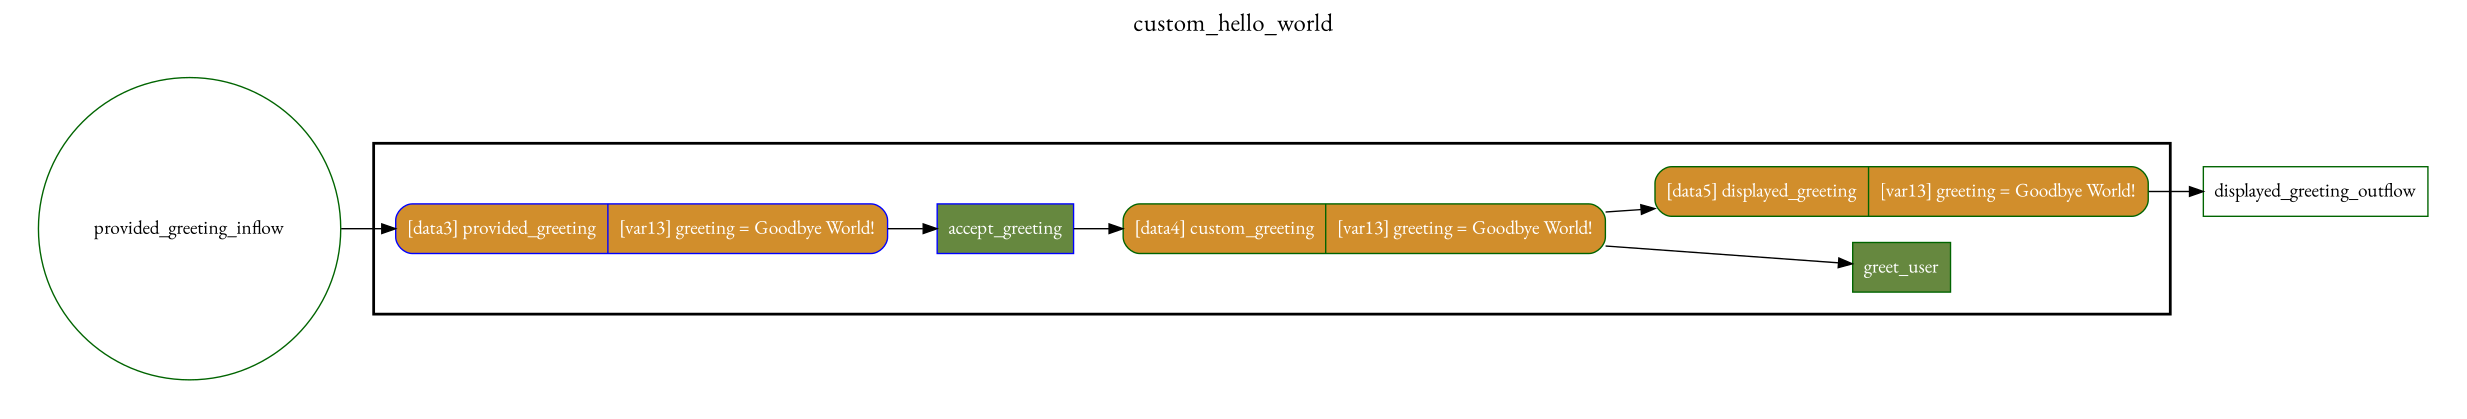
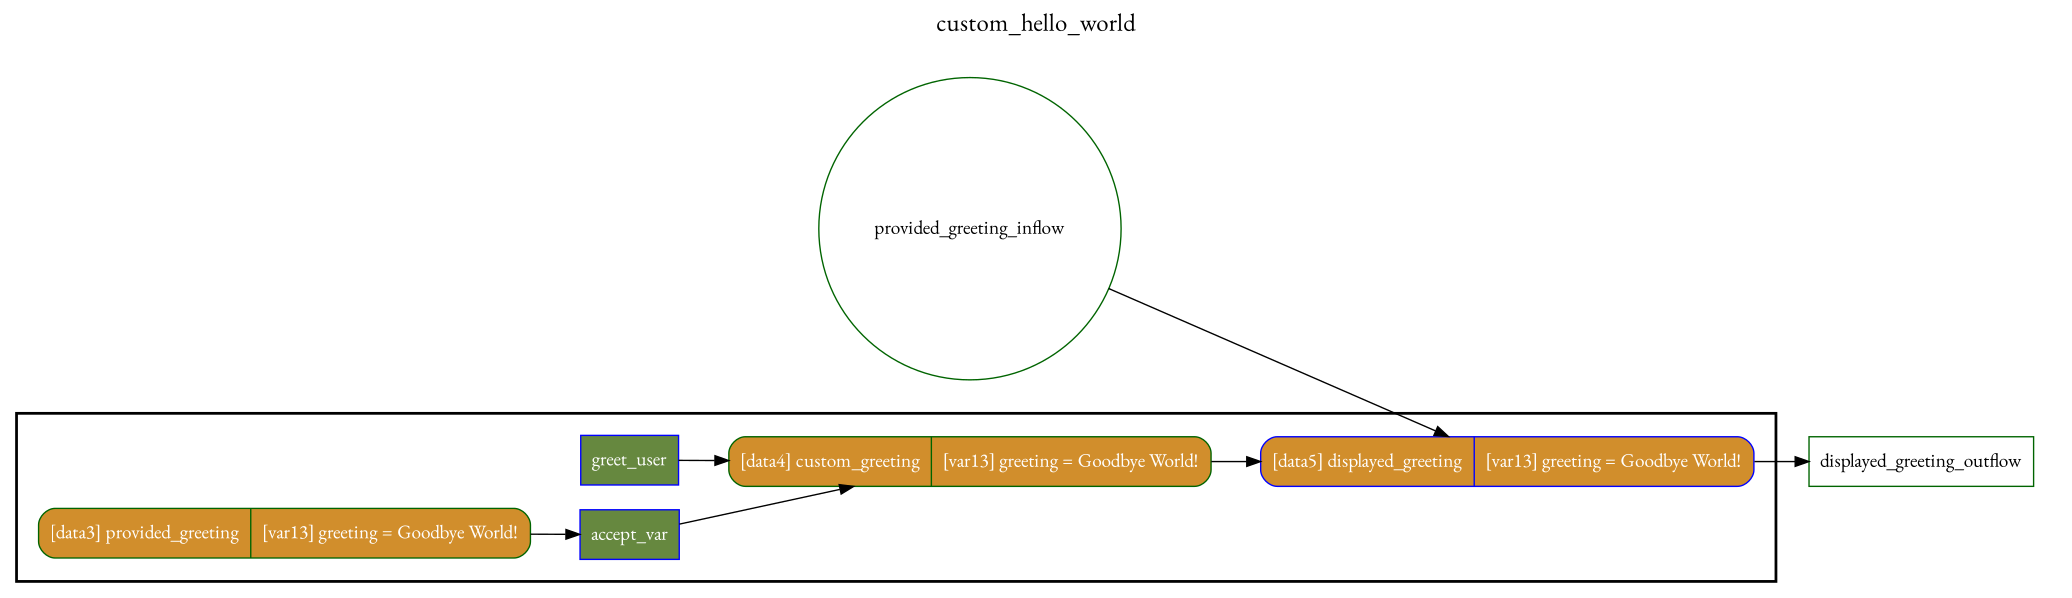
  digraph {
    fontname="EB Garamond"
    fontsize=18
    label=custom_hello_world
    labelloc=t
    rankdir=LR
    node [color=darkgreen fillcolor="#D18E2C" fontcolor=white fontname="EB Garamond" peripheries=1 shape=box style="rounded,filled"]
    edge [fontname="EB Garamond"]
-   accept_greeting [color=blue fillcolor="#66883F" style=filled]
-   greet_user [fillcolor="#66883F" style=filled]
-   n3 [color=blue label="{<f0> [data3] provided_greeting |<f1> [var13] greeting = Goodbye World!}" rankdir=LR shape=record]
+   accept_greeting [color=blue fillcolor="#66883F" style=filled label=accept_var]
+   greet_user [color=blue fillcolor="#66883F" style=filled]
+   n3 [label="{<f0> [data3] provided_greeting |<f1> [var13] greeting = Goodbye World!}" rankdir=LR shape=record]
    n4 [label="{<f0> [data4] custom_greeting |<f1> [var13] greeting = Goodbye World!}" rankdir=LR shape=record]
-   n5 [label="{<f0> [data5] displayed_greeting |<f1> [var13] greeting = Goodbye World!}" rankdir=LR shape=record]
+   n5 [color=blue label="{<f0> [data5] displayed_greeting |<f1> [var13] greeting = Goodbye World!}" rankdir=LR shape=record]
    displayed_greeting_outflow [fillcolor="#FFFFFF" width=0.2 fontcolor="" style=""]
    provided_greeting_inflow [fillcolor="#FFFFFF" shape=circle width=0.2 fontcolor="" style=""]
    subgraph cluster_1 {
      color=black
      label=""
      penwidth=2
      subgraph cluster_2 {
        color=white
        label=""
        penwidth=2
        accept_greeting
        greet_user
        n3
        n4
        n5
      }
    }
    subgraph cluster_3 {
      color=white
      label=""
      penwidth=2
      subgraph cluster_4 {
        color=white
        label=""
        penwidth=2
        displayed_greeting_outflow
      }
    }
    subgraph cluster_5 {
      color=white
      label=""
      penwidth=2
      subgraph cluster_6 {
        color=white
        label=""
        penwidth=2
        provided_greeting_inflow
      }
    }
    accept_greeting -> n4
    n3 -> accept_greeting
-   n4 -> greet_user
+   greet_user -> n4
    n4 -> n5
    n5 -> displayed_greeting_outflow
-   provided_greeting_inflow -> n3
+   provided_greeting_inflow -> n5
  }
